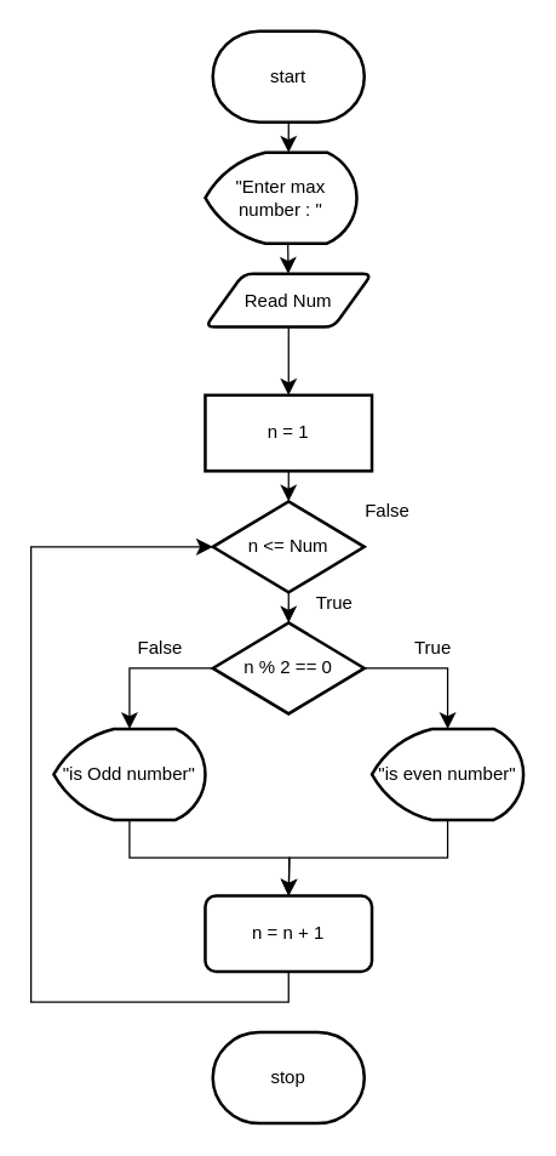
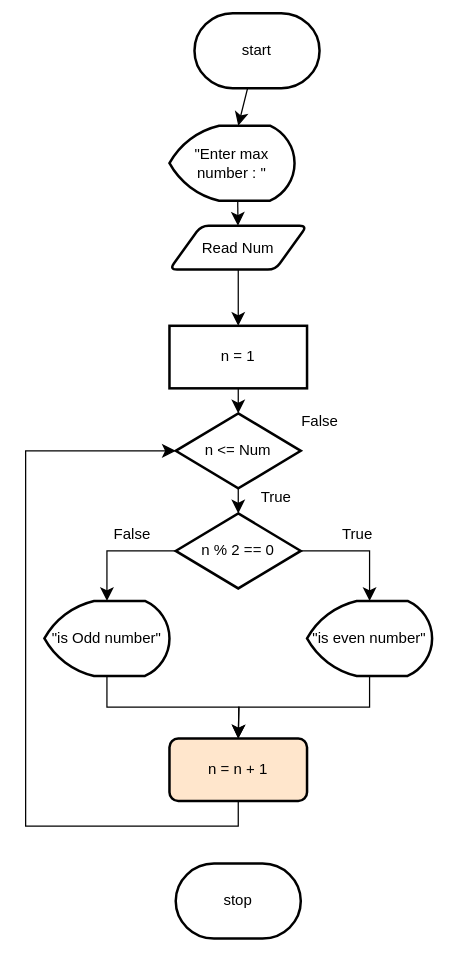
  <mxCell id="0" />
  <mxCell id="1" parent="0" />
  <mxCell id="2" value="" style="edgeStyle=none;curved=1;rounded=0;orthogonalLoop=1;jettySize=auto;html=1;fontSize=12;startSize=8;endSize=8;" edge="1" parent="1" source="3"><mxGeometry relative="1" as="geometry"><mxPoint x="190" y="100" as="targetPoint" /></mxGeometry></mxCell>
- <mxCell id="3" value="start" style="strokeWidth=2;html=1;shape=mxgraph.flowchart.terminator;whiteSpace=wrap;" vertex="1" parent="1"><mxGeometry x="140" y="20" width="100" height="60" as="geometry" /></mxCell>
+ <mxCell id="3" value="start" style="strokeWidth=2;html=1;shape=mxgraph.flowchart.terminator;whiteSpace=wrap;" vertex="1" parent="1"><mxGeometry x="155" y="10" width="100" height="60" as="geometry" /></mxCell>
  <mxCell id="4" value="" style="edgeStyle=none;curved=1;rounded=0;orthogonalLoop=1;jettySize=auto;html=1;fontSize=12;startSize=8;endSize=8;exitX=0.495;exitY=0.906;exitDx=0;exitDy=0;exitPerimeter=0;" edge="1" parent="1" target="6"><mxGeometry relative="1" as="geometry"><mxPoint x="189.5" y="154.36" as="sourcePoint" /></mxGeometry></mxCell>
  <mxCell id="5" value="" style="edgeStyle=none;curved=1;rounded=0;orthogonalLoop=1;jettySize=auto;html=1;fontSize=12;startSize=8;endSize=8;" edge="1" parent="1" source="6" target="9"><mxGeometry relative="1" as="geometry" /></mxCell>
  <mxCell id="6" value="Read Num" style="shape=parallelogram;html=1;strokeWidth=2;perimeter=parallelogramPerimeter;whiteSpace=wrap;rounded=1;arcSize=12;size=0.23;" vertex="1" parent="1"><mxGeometry x="135" y="180" width="110" height="35" as="geometry" /></mxCell>
  <mxCell id="7" value="&quot;Enter max number : &quot;" style="strokeWidth=2;html=1;shape=mxgraph.flowchart.display;whiteSpace=wrap;" vertex="1" parent="1"><mxGeometry x="135" y="100" width="100" height="60" as="geometry" /></mxCell>
  <mxCell id="8" value="" style="edgeStyle=none;curved=1;rounded=0;orthogonalLoop=1;jettySize=auto;html=1;fontSize=12;startSize=8;endSize=8;" edge="1" parent="1" source="9" target="11"><mxGeometry relative="1" as="geometry" /></mxCell>
  <mxCell id="9" value="n = 1" style="whiteSpace=wrap;html=1;absoluteArcSize=1;arcSize=14;strokeWidth=2;rounded=0;" vertex="1" parent="1"><mxGeometry x="135" y="260" width="110" height="50" as="geometry" /></mxCell>
  <mxCell id="10" value="" style="edgeStyle=none;curved=1;rounded=0;orthogonalLoop=1;jettySize=auto;html=1;fontSize=12;startSize=8;endSize=8;" edge="1" parent="1" source="11" target="12"><mxGeometry relative="1" as="geometry" /></mxCell>
  <mxCell id="11" value="n &amp;lt;= Num" style="strokeWidth=2;html=1;shape=mxgraph.flowchart.decision;whiteSpace=wrap;" vertex="1" parent="1"><mxGeometry x="140" y="330" width="100" height="60" as="geometry" /></mxCell>
  <mxCell id="12" value="n % 2 == 0" style="strokeWidth=2;html=1;shape=mxgraph.flowchart.decision;whiteSpace=wrap;" vertex="1" parent="1"><mxGeometry x="140" y="410" width="100" height="60" as="geometry" /></mxCell>
  <mxCell id="13" value="&lt;font style=&quot;font-size: 12px;&quot;&gt;True&lt;/font&gt;" style="text;html=1;align=center;verticalAlign=middle;resizable=0;points=[];autosize=1;strokeColor=none;fillColor=none;fontSize=16;" vertex="1" parent="1"><mxGeometry x="195" y="380" width="50" height="30" as="geometry" /></mxCell>
  <mxCell id="14" value="&quot;is even number&quot;" style="strokeWidth=2;html=1;shape=mxgraph.flowchart.display;whiteSpace=wrap;" vertex="1" parent="1"><mxGeometry x="245" y="480" width="100" height="60" as="geometry" /></mxCell>
  <mxCell id="15" style="edgeStyle=orthogonalEdgeStyle;rounded=0;orthogonalLoop=1;jettySize=auto;html=1;entryX=0.5;entryY=0;entryDx=0;entryDy=0;entryPerimeter=0;fontSize=12;startSize=8;endSize=8;" edge="1" parent="1" source="12" target="14"><mxGeometry relative="1" as="geometry" /></mxCell>
  <mxCell id="16" value="&quot;is Odd number&quot;" style="strokeWidth=2;html=1;shape=mxgraph.flowchart.display;whiteSpace=wrap;" vertex="1" parent="1"><mxGeometry x="35" y="480" width="100" height="60" as="geometry" /></mxCell>
  <mxCell id="17" style="edgeStyle=orthogonalEdgeStyle;rounded=0;orthogonalLoop=1;jettySize=auto;html=1;entryX=0.5;entryY=0;entryDx=0;entryDy=0;entryPerimeter=0;fontSize=12;startSize=8;endSize=8;" edge="1" parent="1" source="12" target="16"><mxGeometry relative="1" as="geometry" /></mxCell>
  <mxCell id="18" style="edgeStyle=orthogonalEdgeStyle;rounded=0;orthogonalLoop=1;jettySize=auto;html=1;exitX=0.5;exitY=1;exitDx=0;exitDy=0;exitPerimeter=0;entryX=0.5;entryY=0;entryDx=0;entryDy=0;entryPerimeter=0;fontSize=12;startSize=8;endSize=8;" edge="1" parent="1" source="14"><mxGeometry relative="1" as="geometry"><mxPoint x="190" y="590" as="targetPoint" /></mxGeometry></mxCell>
  <mxCell id="19" style="edgeStyle=orthogonalEdgeStyle;rounded=0;orthogonalLoop=1;jettySize=auto;html=1;exitX=0.5;exitY=1;exitDx=0;exitDy=0;exitPerimeter=0;fontSize=12;startSize=8;endSize=8;" edge="1" parent="1" source="16"><mxGeometry relative="1" as="geometry"><mxPoint x="190" y="590" as="targetPoint" /></mxGeometry></mxCell>
  <mxCell id="20" style="edgeStyle=orthogonalEdgeStyle;rounded=0;orthogonalLoop=1;jettySize=auto;html=1;entryX=0;entryY=0.5;entryDx=0;entryDy=0;entryPerimeter=0;fontSize=12;startSize=8;endSize=8;exitX=0.5;exitY=1;exitDx=0;exitDy=0;" edge="1" parent="1" source="23" target="11"><mxGeometry relative="1" as="geometry"><mxPoint x="190" y="590" as="sourcePoint" /><Array as="points"><mxPoint x="190" y="660" /><mxPoint x="20" y="660" /><mxPoint x="20" y="360" /></Array></mxGeometry></mxCell>
  <mxCell id="21" value="&lt;font style=&quot;font-size: 12px;&quot;&gt;True&lt;/font&gt;" style="text;html=1;align=center;verticalAlign=middle;resizable=0;points=[];autosize=1;strokeColor=none;fillColor=none;fontSize=16;" vertex="1" parent="1"><mxGeometry x="260" y="410" width="50" height="30" as="geometry" /></mxCell>
  <mxCell id="22" value="&lt;font style=&quot;font-size: 12px;&quot;&gt;False&lt;/font&gt;" style="text;html=1;align=center;verticalAlign=middle;resizable=0;points=[];autosize=1;strokeColor=none;fillColor=none;fontSize=16;" vertex="1" parent="1"><mxGeometry x="80" y="410" width="50" height="30" as="geometry" /></mxCell>
- <mxCell id="23" value="n = n + 1" style="rounded=1;whiteSpace=wrap;html=1;absoluteArcSize=1;arcSize=14;strokeWidth=2;" vertex="1" parent="1"><mxGeometry x="135" y="590" width="110" height="50" as="geometry" /></mxCell>
- <mxCell id="24" value="stop" style="strokeWidth=2;html=1;shape=mxgraph.flowchart.terminator;whiteSpace=wrap;" vertex="1" parent="1"><mxGeometry x="140" y="680" width="100" height="60" as="geometry" /></mxCell>
+ <mxCell id="23" value="n = n + 1" style="rounded=1;whiteSpace=wrap;html=1;absoluteArcSize=1;arcSize=14;strokeWidth=2;fillColor=#ffe6cc;" vertex="1" parent="1"><mxGeometry x="135" y="590" width="110" height="50" as="geometry" /></mxCell>
+ <mxCell id="24" value="stop" style="strokeWidth=2;html=1;shape=mxgraph.flowchart.terminator;whiteSpace=wrap;" vertex="1" parent="1"><mxGeometry x="140" y="690" width="100" height="60" as="geometry" /></mxCell>
  <mxCell id="25" value="&lt;font style=&quot;font-size: 12px;&quot;&gt;False&lt;/font&gt;" style="text;html=1;align=center;verticalAlign=middle;resizable=0;points=[];autosize=1;strokeColor=none;fillColor=none;fontSize=16;" vertex="1" parent="1"><mxGeometry x="230" y="320" width="50" height="30" as="geometry" /></mxCell>
